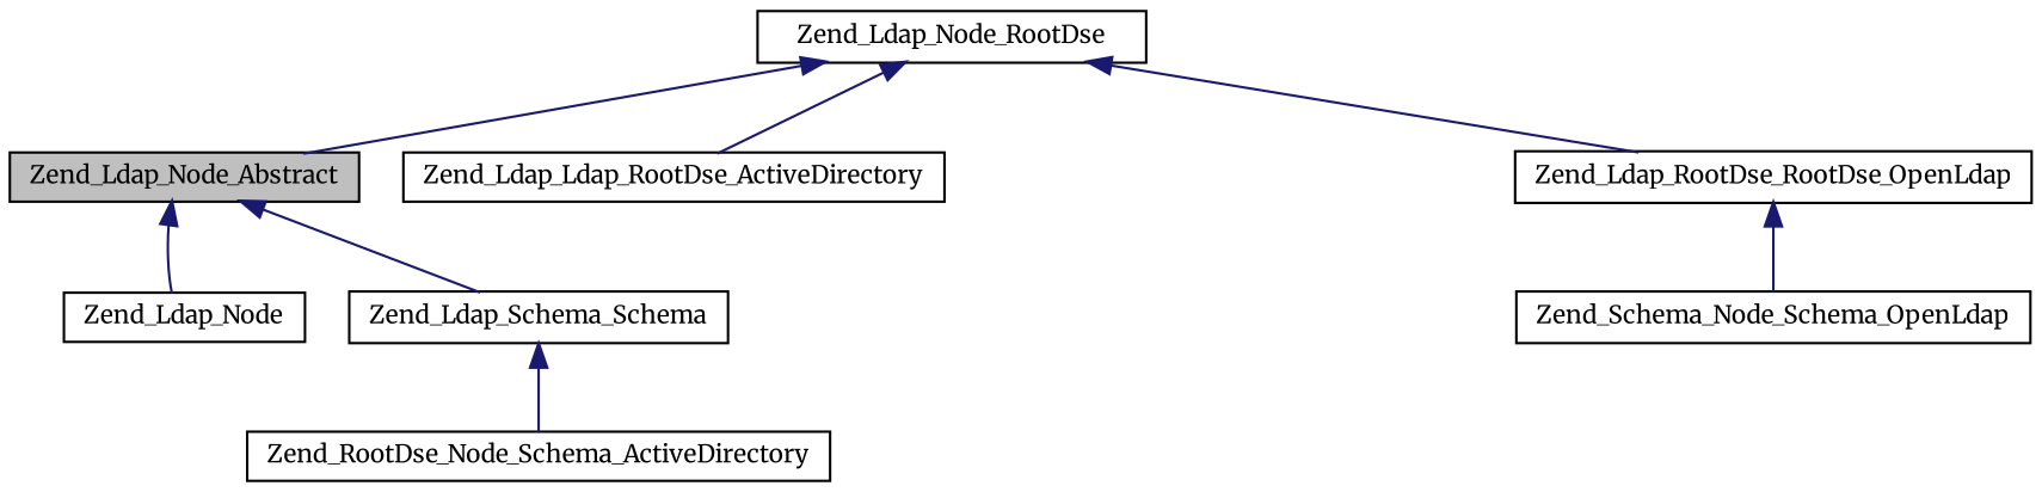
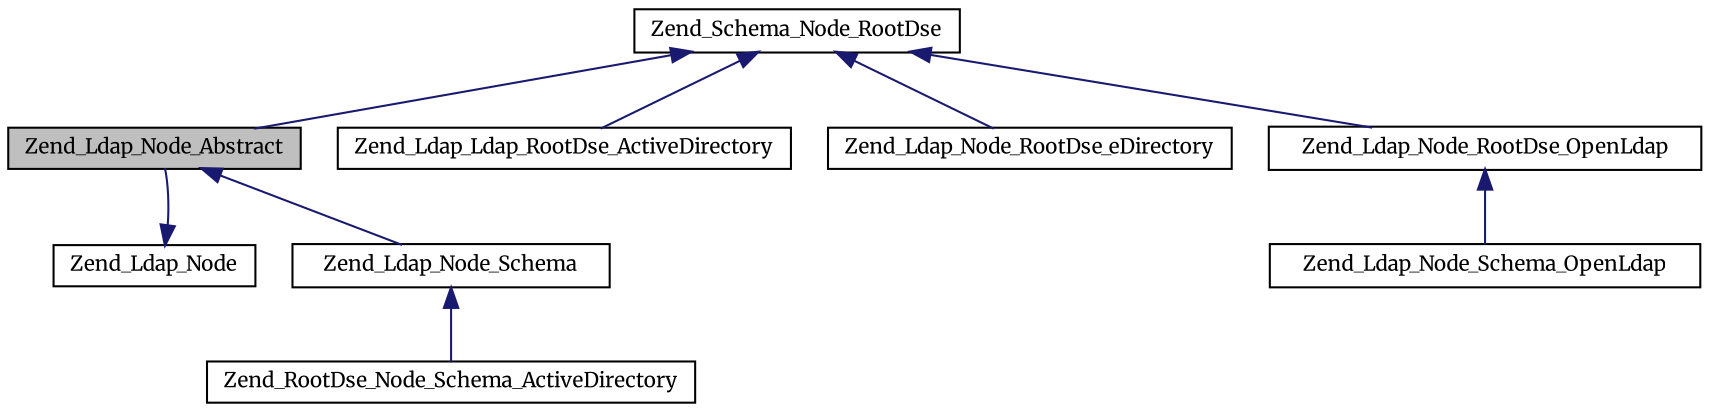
  digraph {
    fontname=Merriweather
    rankdir=TB
    node [color=black fillcolor=white fontname=Merriweather fontsize=10 shape=record style=filled]
    edge [color=midnightblue dir=back fontname=Merriweather fontsize=10 labelfontname=Helvetica labelfontsize=10 style=solid]
    n1 [fillcolor=grey75 fontcolor=black height=0.2 label=Zend_Ldap_Node_Abstract width=0.4]
    n2 [height=0.2 label=Zend_Ldap_Node width=0.4]
-   n3 [height=0.2 label=Zend_Ldap_Schema_Schema width=0.4]
-   n4 [height=0.2 label=Zend_Ldap_Node_RootDse width=0.4]
+   n3 [height=0.2 label=Zend_Ldap_Node_Schema width=0.4]
+   n4 [height=0.2 label=Zend_Schema_Node_RootDse width=0.4]
    n5 [height=0.2 label=Zend_Ldap_Ldap_RootDse_ActiveDirectory width=0.4]
-   n7 [height=0.2 label=Zend_Ldap_RootDse_RootDse_OpenLdap width=0.4]
+   n6 [height=0.2 label=Zend_Ldap_Node_RootDse_eDirectory width=0.4]
+   n7 [height=0.2 label=Zend_Ldap_Node_RootDse_OpenLdap width=0.4]
    n8 [height=0.2 label=Zend_RootDse_Node_Schema_ActiveDirectory width=0.4]
-   n9 [height=0.2 label=Zend_Schema_Node_Schema_OpenLdap width=0.4]
-   n1 -> n2
+   n9 [height=0.2 label=Zend_Ldap_Node_Schema_OpenLdap width=0.4]
+   n2 -> n1
    n1 -> n3
    n3 -> n8
    n4 -> n1
    n4 -> n5
+   n4 -> n6
    n4 -> n7
    n7 -> n9
  }
